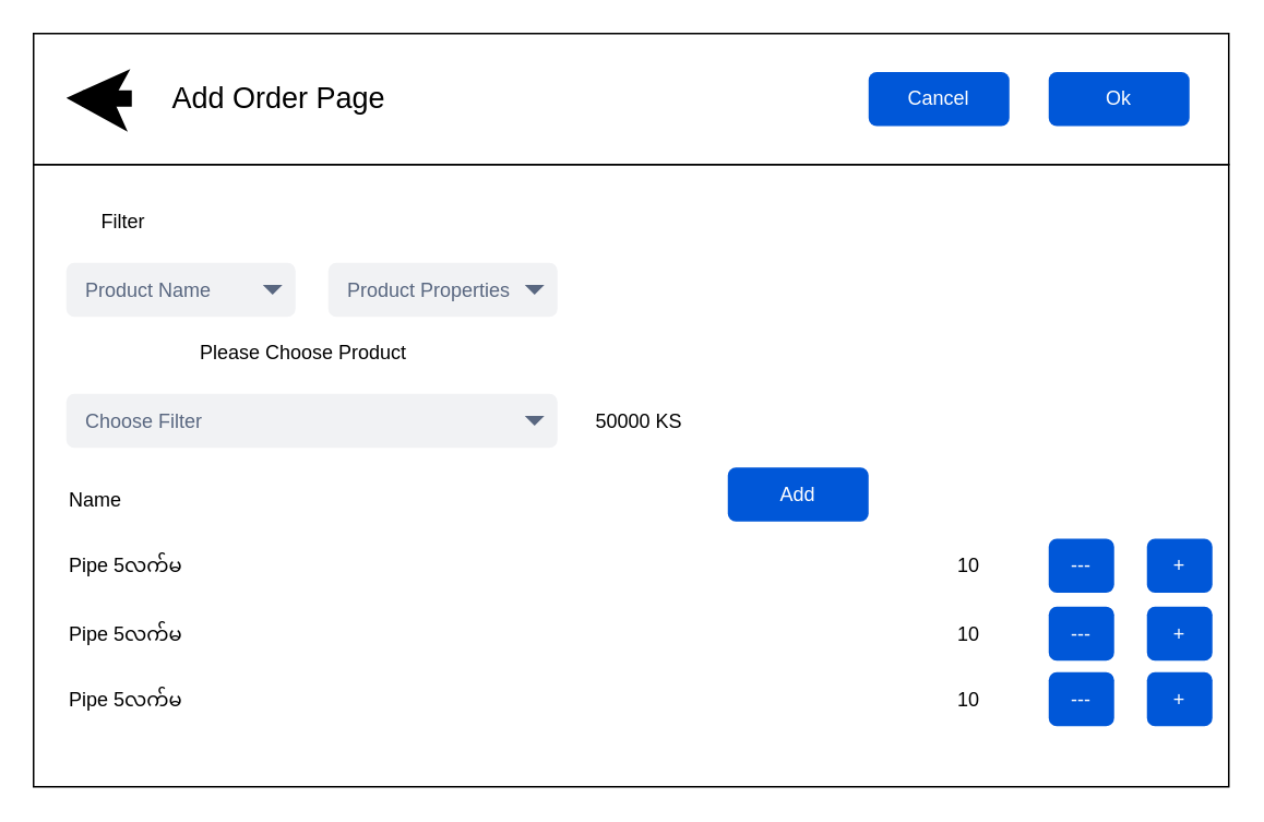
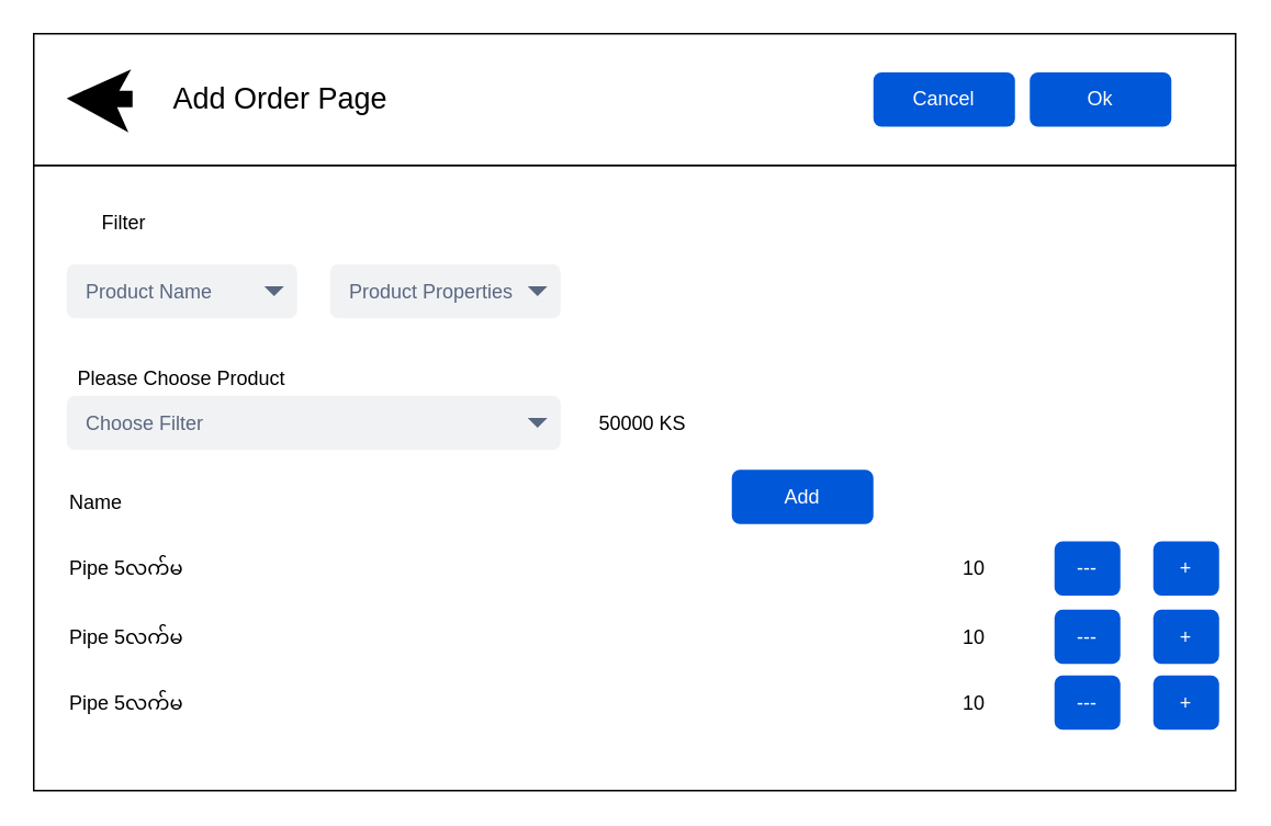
  <mxCell id="0" />
  <mxCell id="1" parent="0" />
  <mxCell id="2" value="" style="rounded=0;whiteSpace=wrap;html=1;labelBackgroundColor=none;" parent="1" vertex="1"><mxGeometry x="20" y="100" width="730" height="380" as="geometry" /></mxCell>
  <mxCell id="3" value="" style="rounded=0;whiteSpace=wrap;html=1;" parent="1" vertex="1"><mxGeometry x="20" y="20" width="730" height="80" as="geometry" /></mxCell>
  <mxCell id="4" value="" style="endArrow=classic;html=1;rounded=0;strokeWidth=10;flowAnimation=0;" edge="1" parent="1"><mxGeometry width="50" height="50" relative="1" as="geometry"><mxPoint x="80" y="59.71" as="sourcePoint" /><mxPoint x="40" y="59.29" as="targetPoint" /><Array as="points"><mxPoint x="50" y="59.71" /></Array></mxGeometry></mxCell>
  <mxCell id="5" value="Add Order Page" style="text;html=1;align=center;verticalAlign=middle;whiteSpace=wrap;rounded=0;fontSize=18;" vertex="1" parent="1"><mxGeometry x="90" y="35" width="160" height="50" as="geometry" /></mxCell>
  <mxCell id="6" value="Filter" style="text;html=1;align=center;verticalAlign=middle;whiteSpace=wrap;rounded=0;" vertex="1" parent="1"><mxGeometry x="40" y="120" width="70" height="30" as="geometry" /></mxCell>
  <mxCell id="7" value="Product Name" style="rounded=1;fillColor=#F1F2F4;strokeColor=none;html=1;whiteSpace=wrap;fontColor=#596780;align=left;fontSize=12;spacingLeft=10;sketch=0;" vertex="1" parent="1"><mxGeometry x="40" y="160" width="140" height="33" as="geometry" /></mxCell>
  <mxCell id="8" value="" style="shape=triangle;direction=south;fillColor=#596780;strokeColor=none;html=1;sketch=0;" vertex="1" parent="7"><mxGeometry x="1" y="0.5" width="12" height="6" relative="1" as="geometry"><mxPoint x="-20" y="-3" as="offset" /></mxGeometry></mxCell>
  <mxCell id="9" value="Product Properties" style="rounded=1;fillColor=#F1F2F4;strokeColor=none;html=1;whiteSpace=wrap;fontColor=#596780;align=left;fontSize=12;spacingLeft=10;sketch=0;" vertex="1" parent="1"><mxGeometry x="200" y="160" width="140" height="33" as="geometry" /></mxCell>
  <mxCell id="10" value="" style="shape=triangle;direction=south;fillColor=#596780;strokeColor=none;html=1;sketch=0;" vertex="1" parent="9"><mxGeometry x="1" y="0.5" width="12" height="6" relative="1" as="geometry"><mxPoint x="-20" y="-3" as="offset" /></mxGeometry></mxCell>
  <mxCell id="11" value="Choose Filter" style="rounded=1;fillColor=#F1F2F4;strokeColor=none;html=1;whiteSpace=wrap;fontColor=#596780;align=left;fontSize=12;spacingLeft=10;sketch=0;" vertex="1" parent="1"><mxGeometry x="40" y="240" width="300" height="33" as="geometry" /></mxCell>
  <mxCell id="12" value="" style="shape=triangle;direction=south;fillColor=#596780;strokeColor=none;html=1;sketch=0;" vertex="1" parent="11"><mxGeometry x="1" y="0.5" width="12" height="6" relative="1" as="geometry"><mxPoint x="-20" y="-3" as="offset" /></mxGeometry></mxCell>
- <mxCell id="13" value="Please Choose Product" style="text;html=1;align=center;verticalAlign=middle;whiteSpace=wrap;rounded=0;" vertex="1" parent="1"><mxGeometry x="115" y="205" width="140" height="20" as="geometry" /></mxCell>
+ <mxCell id="13" value="Please Choose Product" style="text;html=1;align=center;verticalAlign=middle;whiteSpace=wrap;rounded=0;" vertex="1" parent="1"><mxGeometry x="40" y="220" width="140" height="20" as="geometry" /></mxCell>
  <mxCell id="14" value="Add" style="rounded=1;fillColor=#0057D8;strokeColor=none;html=1;whiteSpace=wrap;fontColor=#ffffff;align=center;verticalAlign=middle;fontStyle=0;fontSize=12;sketch=0;" vertex="1" parent="1"><mxGeometry x="444" y="285" width="86" height="33" as="geometry" /></mxCell>
- <mxCell id="15" value="Ok" style="rounded=1;fillColor=#0057D8;strokeColor=none;html=1;whiteSpace=wrap;fontColor=#ffffff;align=center;verticalAlign=middle;fontStyle=0;fontSize=12;sketch=0;" vertex="1" parent="1"><mxGeometry x="640" y="43.5" width="86" height="33" as="geometry" /></mxCell>
+ <mxCell id="15" value="Ok" style="rounded=1;fillColor=#0057D8;strokeColor=none;html=1;whiteSpace=wrap;fontColor=#ffffff;align=center;verticalAlign=middle;fontStyle=0;fontSize=12;sketch=0;" vertex="1" parent="1"><mxGeometry x="625" y="43.5" width="86" height="33" as="geometry" /></mxCell>
  <mxCell id="16" value="Cancel" style="rounded=1;fillColor=#0057D8;strokeColor=none;html=1;whiteSpace=wrap;fontColor=#ffffff;align=center;verticalAlign=middle;fontStyle=0;fontSize=12;sketch=0;" vertex="1" parent="1"><mxGeometry x="530" y="43.5" width="86" height="33" as="geometry" /></mxCell>
  <mxCell id="17" value="Pipe 5လက်မ" style="text;html=1;align=left;verticalAlign=middle;whiteSpace=wrap;rounded=0;" vertex="1" parent="1"><mxGeometry x="40" y="330" width="230" height="30" as="geometry" /></mxCell>
  <mxCell id="18" value="Name" style="text;html=1;align=left;verticalAlign=middle;whiteSpace=wrap;rounded=0;" vertex="1" parent="1"><mxGeometry x="40" y="290" width="330" height="30" as="geometry" /></mxCell>
  <mxCell id="19" value="50000 KS" style="text;html=1;align=center;verticalAlign=middle;whiteSpace=wrap;rounded=0;" vertex="1" parent="1"><mxGeometry x="360" y="241.5" width="60" height="30" as="geometry" /></mxCell>
  <mxCell id="20" value="10" style="text;html=1;align=right;verticalAlign=middle;whiteSpace=wrap;rounded=0;" vertex="1" parent="1"><mxGeometry x="540" y="330" width="60" height="30" as="geometry" /></mxCell>
  <mxCell id="21" value="---" style="rounded=1;fillColor=#0057D8;strokeColor=none;html=1;whiteSpace=wrap;fontColor=#ffffff;align=center;verticalAlign=middle;fontStyle=0;fontSize=12;sketch=0;" vertex="1" parent="1"><mxGeometry x="640" y="328.5" width="40" height="33" as="geometry" /></mxCell>
  <mxCell id="22" value="+" style="rounded=1;fillColor=#0057D8;strokeColor=none;html=1;whiteSpace=wrap;fontColor=#ffffff;align=center;verticalAlign=middle;fontStyle=0;fontSize=12;sketch=0;" vertex="1" parent="1"><mxGeometry x="700" y="328.5" width="40" height="33" as="geometry" /></mxCell>
  <mxCell id="23" value="Pipe 5လက်မ" style="text;html=1;align=left;verticalAlign=middle;whiteSpace=wrap;rounded=0;" vertex="1" parent="1"><mxGeometry x="40" y="371.5" width="230" height="30" as="geometry" /></mxCell>
  <mxCell id="24" value="10" style="text;html=1;align=right;verticalAlign=middle;whiteSpace=wrap;rounded=0;" vertex="1" parent="1"><mxGeometry x="540" y="371.5" width="60" height="30" as="geometry" /></mxCell>
  <mxCell id="25" value="---" style="rounded=1;fillColor=#0057D8;strokeColor=none;html=1;whiteSpace=wrap;fontColor=#ffffff;align=center;verticalAlign=middle;fontStyle=0;fontSize=12;sketch=0;" vertex="1" parent="1"><mxGeometry x="640" y="370" width="40" height="33" as="geometry" /></mxCell>
  <mxCell id="26" value="+" style="rounded=1;fillColor=#0057D8;strokeColor=none;html=1;whiteSpace=wrap;fontColor=#ffffff;align=center;verticalAlign=middle;fontStyle=0;fontSize=12;sketch=0;" vertex="1" parent="1"><mxGeometry x="700" y="370" width="40" height="33" as="geometry" /></mxCell>
  <mxCell id="27" value="Pipe 5လက်မ" style="text;html=1;align=left;verticalAlign=middle;whiteSpace=wrap;rounded=0;" vertex="1" parent="1"><mxGeometry x="40" y="411.5" width="230" height="30" as="geometry" /></mxCell>
  <mxCell id="28" value="10" style="text;html=1;align=right;verticalAlign=middle;whiteSpace=wrap;rounded=0;" vertex="1" parent="1"><mxGeometry x="540" y="411.5" width="60" height="30" as="geometry" /></mxCell>
  <mxCell id="29" value="---" style="rounded=1;fillColor=#0057D8;strokeColor=none;html=1;whiteSpace=wrap;fontColor=#ffffff;align=center;verticalAlign=middle;fontStyle=0;fontSize=12;sketch=0;" vertex="1" parent="1"><mxGeometry x="640" y="410" width="40" height="33" as="geometry" /></mxCell>
  <mxCell id="30" value="+" style="rounded=1;fillColor=#0057D8;strokeColor=none;html=1;whiteSpace=wrap;fontColor=#ffffff;align=center;verticalAlign=middle;fontStyle=0;fontSize=12;sketch=0;" vertex="1" parent="1"><mxGeometry x="700" y="410" width="40" height="33" as="geometry" /></mxCell>
